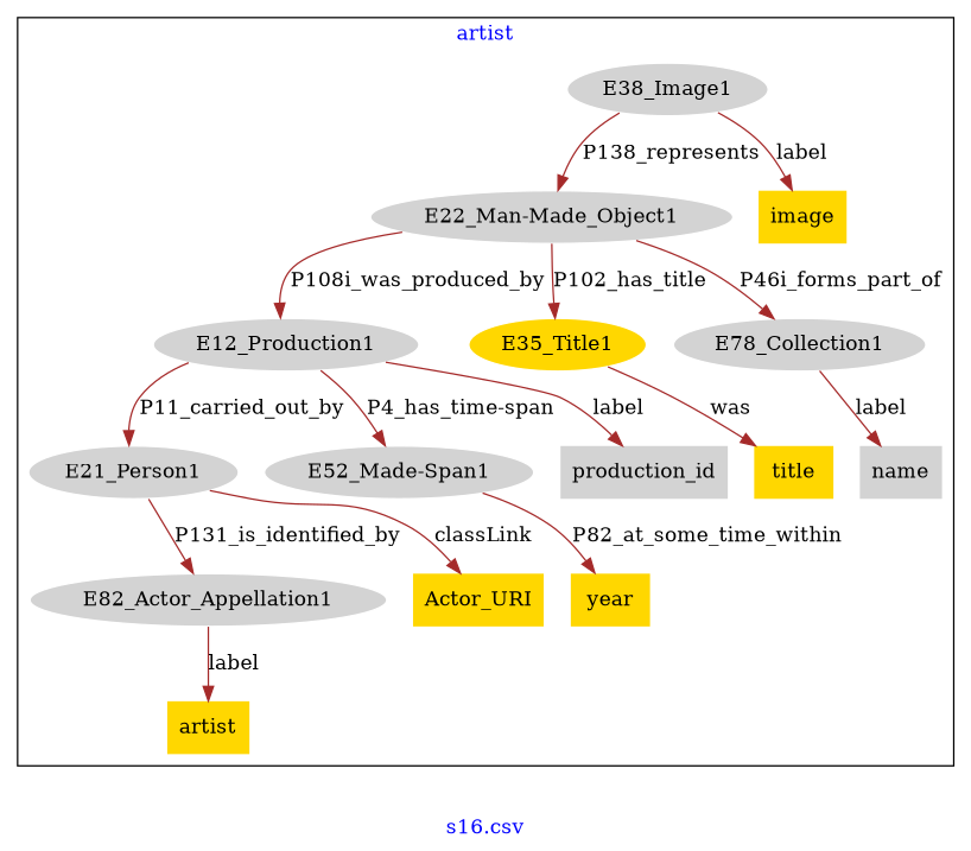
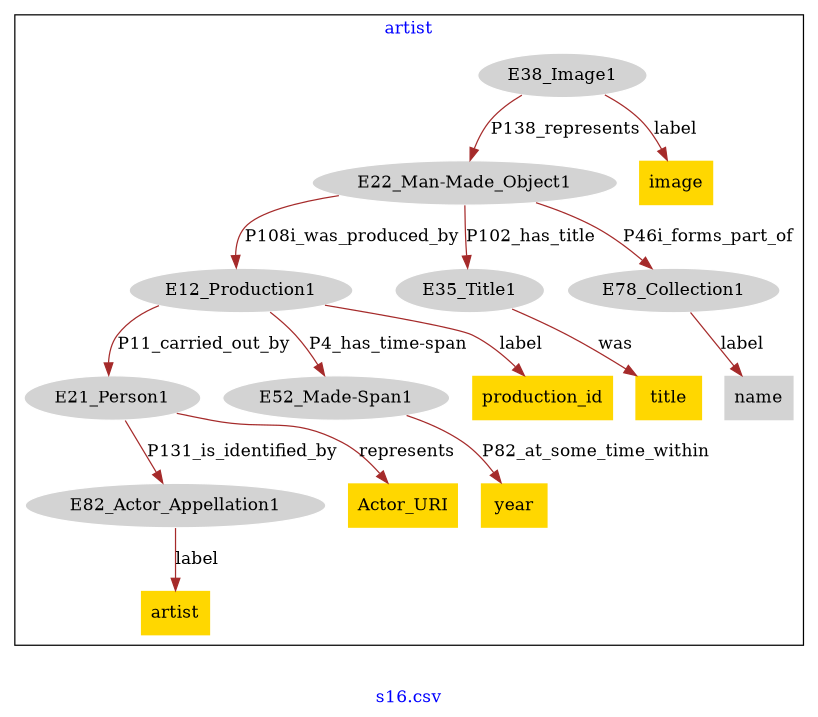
  digraph {
    fontcolor=blue
    label="s16.csv"
    remincross=true
    node [color=white fillcolor=lightgray style=filled]
    edge [color=brown fontcolor=black]
    n1 [label=E12_Production1]
    n2 [label=E21_Person1]
    n3 [label="E52_Made-Span1"]
    n4 [label=E82_Actor_Appellation1]
    n5 [label="E22_Man-Made_Object1"]
-   n6 [fillcolor=gold label=E35_Title1]
+   n6 [label=E35_Title1]
    n7 [label=E78_Collection1]
    n8 [label=E38_Image1]
    n9 [label=name shape=plaintext color=""]
    n10 [fillcolor=gold label=Actor_URI shape=plaintext color=""]
    n11 [fillcolor=gold label=year shape=plaintext color=""]
    n12 [fillcolor=gold label=artist shape=plaintext color=""]
    n13 [fillcolor=gold label=title shape=plaintext color=""]
    n14 [fillcolor=gold label=image shape=plaintext color=""]
-   n15 [label=production_id shape=plaintext color=""]
+   n15 [fillcolor=gold label=production_id shape=plaintext color=""]
    subgraph cluster_1 {
      label=artist
      n1
      n2
      n3
      n4
      n5
      n6
      n7
      n8
      n9
      n10
      n11
      n12
      n13
      n14
      n15
    }
    n1 -> n2 [label=P11_carried_out_by]
    n1 -> n3 [label="P4_has_time-span"]
    n1 -> n15 [label=label]
    n2 -> n4 [label=P131_is_identified_by]
-   n2 -> n10 [label=classLink]
+   n2 -> n10 [label=represents]
    n3 -> n11 [label=P82_at_some_time_within]
    n4 -> n12 [label=label]
    n5 -> n1 [label=P108i_was_produced_by]
    n5 -> n6 [label=P102_has_title]
    n5 -> n7 [label=P46i_forms_part_of]
    n6 -> n13 [label=was]
    n7 -> n9 [label=label]
    n8 -> n5 [label=P138_represents]
    n8 -> n14 [label=label]
  }
